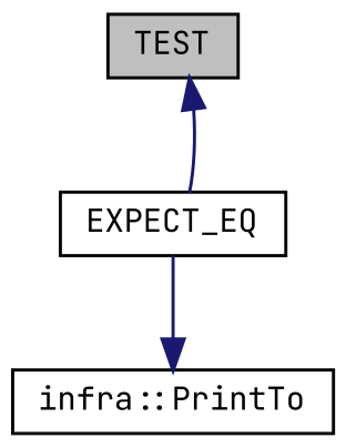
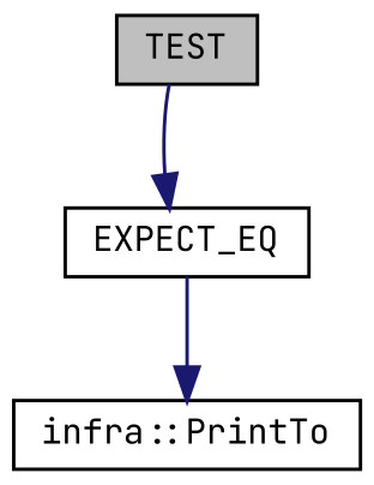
  digraph {
    fontname="JetBrains Mono"
    rankdir=TB
    node [color=black fillcolor=white fontname="JetBrains Mono" fontsize=10 shape=record style=filled]
    edge [color=midnightblue fontname="JetBrains Mono" fontsize=10 labelfontname=Helvetica labelfontsize=10 style=solid]
    n1 [fillcolor=grey75 fontcolor=black height=0.2 label=TEST width=0.4]
    n2 [height=0.2 label=EXPECT_EQ width=0.4]
    n3 [height=0.2 label="infra::PrintTo" width=0.4]
-   n2 -> n1
+   n1 -> n2
    n2 -> n3
  }
